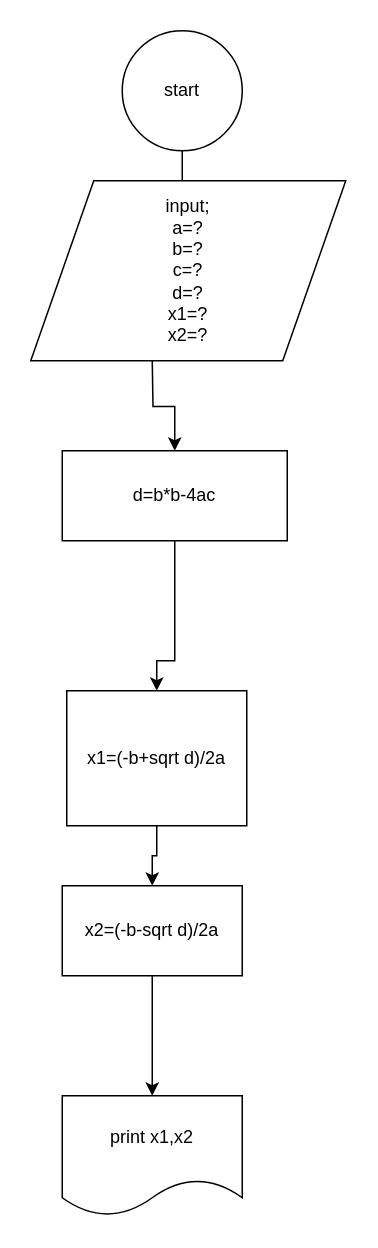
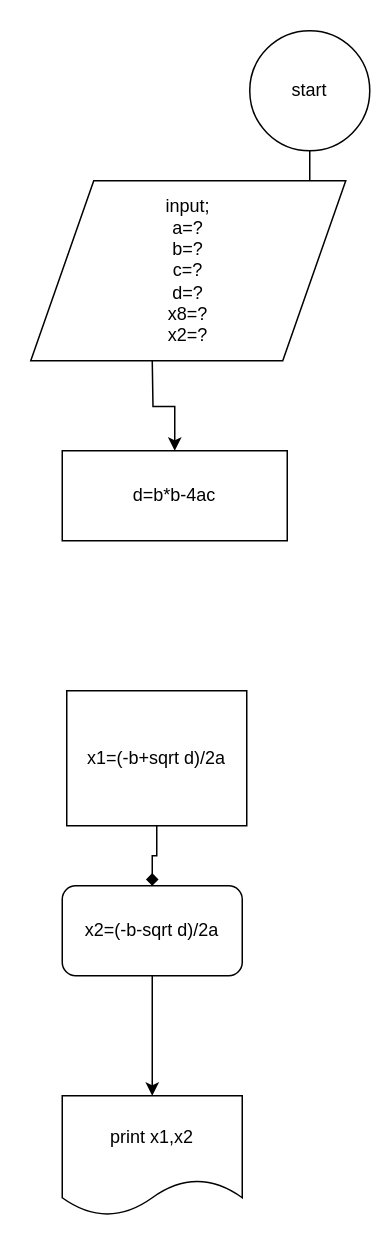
  <mxCell id="0" />
  <mxCell id="1" parent="0" />
  <mxCell id="2" style="edgeStyle=orthogonalEdgeStyle;rounded=0;orthogonalLoop=1;jettySize=auto;html=1;exitX=0.5;exitY=1;exitDx=0;exitDy=0;" parent="1" source="3" edge="1"><mxGeometry relative="1" as="geometry"><mxPoint x="106" y="150" as="targetPoint" /></mxGeometry></mxCell>
- <mxCell id="3" value="start" style="ellipse;whiteSpace=wrap;html=1;aspect=fixed;" parent="1" vertex="1"><mxGeometry x="81" y="20" width="80" height="80" as="geometry" /></mxCell>
+ <mxCell id="3" value="start" style="ellipse;whiteSpace=wrap;html=1;aspect=fixed;" parent="1" vertex="1"><mxGeometry x="166" y="20" width="80" height="80" as="geometry" /></mxCell>
  <mxCell id="4" style="edgeStyle=orthogonalEdgeStyle;rounded=0;orthogonalLoop=1;jettySize=auto;html=1;exitX=0.5;exitY=1;exitDx=0;exitDy=0;" parent="1" target="6" edge="1"><mxGeometry relative="1" as="geometry"><mxPoint x="111" y="280" as="targetPoint" /><mxPoint x="101" y="240" as="sourcePoint" /></mxGeometry></mxCell>
- <mxCell id="5" style="edgeStyle=orthogonalEdgeStyle;rounded=0;orthogonalLoop=1;jettySize=auto;html=1;exitX=0.5;exitY=1;exitDx=0;exitDy=0;entryX=0.5;entryY=0;entryDx=0;entryDy=0;" parent="1" source="6" target="8" edge="1"><mxGeometry relative="1" as="geometry"><Array as="points"><mxPoint x="116" y="440" /><mxPoint x="104" y="440" /></Array></mxGeometry></mxCell>
  <mxCell id="6" value="d=b*b-4ac" style="rounded=0;whiteSpace=wrap;html=1;" parent="1" vertex="1"><mxGeometry x="41" y="300" width="150" height="60" as="geometry" /></mxCell>
- <mxCell id="7" style="edgeStyle=orthogonalEdgeStyle;rounded=0;orthogonalLoop=1;jettySize=auto;html=1;exitX=0.5;exitY=1;exitDx=0;exitDy=0;" parent="1" source="8" target="11" edge="1"><mxGeometry relative="1" as="geometry"><mxPoint x="104" y="600" as="targetPoint" /></mxGeometry></mxCell>
+ <mxCell id="7" style="edgeStyle=orthogonalEdgeStyle;rounded=0;orthogonalLoop=1;jettySize=auto;html=1;exitX=0.5;exitY=1;exitDx=0;exitDy=0;endArrow=diamond;" parent="1" source="8" target="11" edge="1"><mxGeometry relative="1" as="geometry"><mxPoint x="104" y="600" as="targetPoint" /></mxGeometry></mxCell>
  <mxCell id="8" value="x1=(-b+sqrt d)/2a" style="rounded=0;whiteSpace=wrap;html=1;" parent="1" vertex="1"><mxGeometry x="44" y="460" width="120" height="90" as="geometry" /></mxCell>
- <mxCell id="9" value="input;&lt;br&gt;a=?&lt;br&gt;b=?&lt;br&gt;c=?&lt;br&gt;d=?&lt;br&gt;x1=?&lt;br&gt;x2=?" style="shape=parallelogram;perimeter=parallelogramPerimeter;whiteSpace=wrap;html=1;" parent="1" vertex="1"><mxGeometry x="20" y="120" width="210" height="120" as="geometry" /></mxCell>
+ <mxCell id="9" value="input;&lt;br&gt;a=?&lt;br&gt;b=?&lt;br&gt;c=?&lt;br&gt;d=?&lt;br&gt;x8=?&lt;br&gt;x2=?" style="shape=parallelogram;perimeter=parallelogramPerimeter;whiteSpace=wrap;html=1;" parent="1" vertex="1"><mxGeometry x="20" y="120" width="210" height="120" as="geometry" /></mxCell>
  <mxCell id="10" value="" style="edgeStyle=orthogonalEdgeStyle;rounded=0;orthogonalLoop=1;jettySize=auto;html=1;" parent="1" source="11" edge="1"><mxGeometry relative="1" as="geometry"><mxPoint x="101" y="730" as="targetPoint" /></mxGeometry></mxCell>
- <mxCell id="11" value="x2=(-b-sqrt d)/2a" style="rounded=0;whiteSpace=wrap;html=1;" parent="1" vertex="1"><mxGeometry x="41" y="590" width="120" height="60" as="geometry" /></mxCell>
+ <mxCell id="11" value="x2=(-b-sqrt d)/2a" style="whiteSpace=wrap;html=1;rounded=1;" parent="1" vertex="1"><mxGeometry x="41" y="590" width="120" height="60" as="geometry" /></mxCell>
  <mxCell id="12" value="print x1,x2" style="shape=document;whiteSpace=wrap;html=1;boundedLbl=1;" parent="1" vertex="1"><mxGeometry x="41" y="730" width="120" height="80" as="geometry" /></mxCell>
